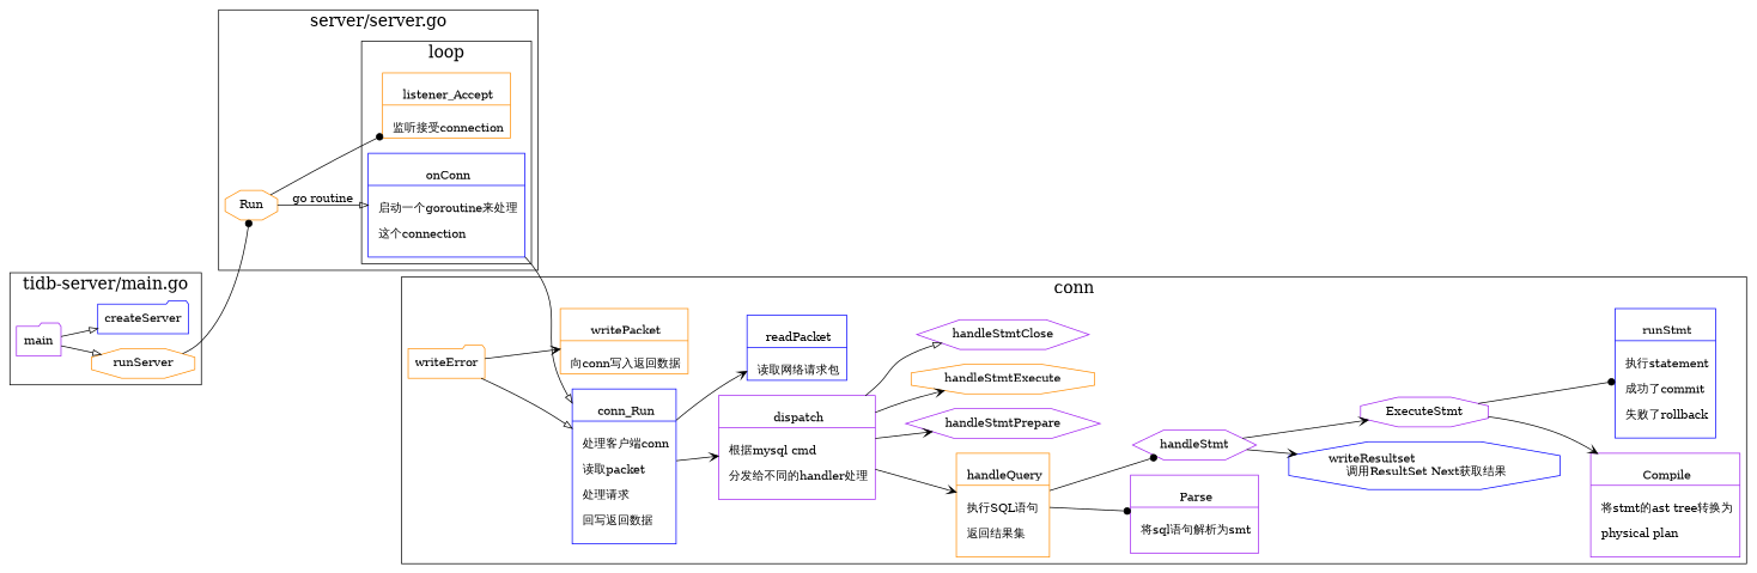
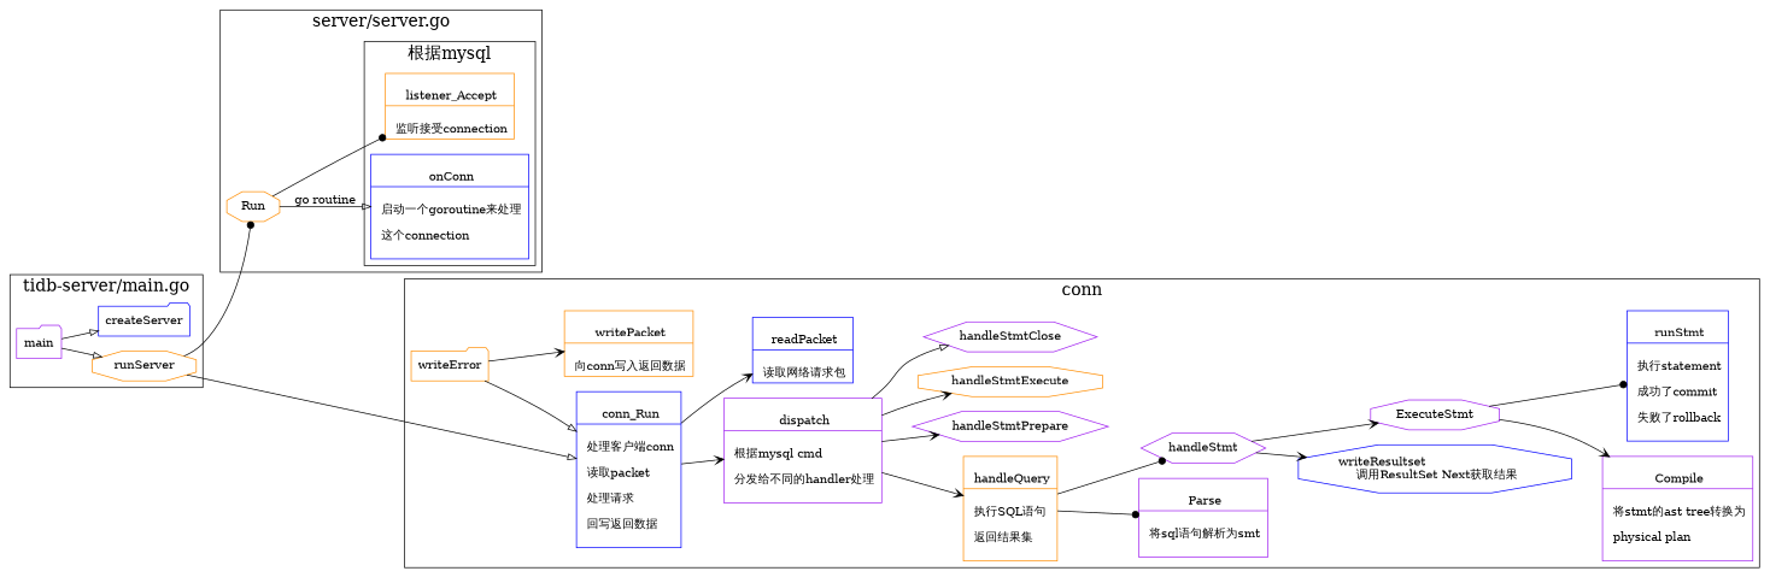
  digraph {
    newrank=true
    rankdir=LR
    node [color=purple shape=record]
    edge [arrowhead=vee]
    main [shape=folder]
    runServer [color=darkorange shape=octagon]
    createServer [color=blue shape=folder]
    n4 [color=blue label="{{\n          onConn|\n          启动一个goroutine来处理\l\n          这个connection\l\n        }}"]
    n5 [color=darkorange label="{{\n          listener_Accept|\n          监听接受connection\n        }}"]
    n6 [color=darkorange label=Run shape=octagon]
    n7 [color=blue label="{{\n        conn_Run|\n        处理客户端conn\l\n        读取packet\l\n        处理请求\l\n        回写返回数据\l\n      }}"]
    n8 [label="{{\n        dispatch|\n        根据mysql cmd\l\n        分发给不同的handler处理\l\n      }}"]
    writeError [color=darkorange shape=folder]
    n10 [color=blue label="{{\n        readPacket|\n        读取网络请求包\n      }}"]
    n11 [color=darkorange label="{{\n        handleQuery|\n        执行SQL语句\l\n        返回结果集\l\n      }}"]
    handleStmtPrepare [shape=hexagon]
    handleStmtExecute [color=darkorange shape=octagon]
    handleStmtClose [shape=hexagon]
    n15 [color=darkorange label="{{\n        writePacket|\n        向conn写入返回数据\n      }}"]
    n16 [label="{{\n        Parse|\n        将sql语句解析为smt\l\n      }}"]
    handleStmt [shape=hexagon]
    n18 [color=blue label="writeResultset\l 调用ResultSet Next获取结果" shape=octagon]
    ExecuteStmt [shape=octagon]
    n20 [label="{{\n        Compile|\n        将stmt的ast tree转换为\l\n        physical plan\l\n      }}"]
    n21 [color=blue label="{{\n        runStmt|\n        执行statement\l\n        成功了commit\l\n        失败了rollback\l\n      }}"]
    subgraph cluster_1 {
      fontsize=20
      label="tidb-server/main.go"
      main
      runServer
      createServer
    }
    subgraph cluster_2 {
      fontsize=20
      label="server/server.go"
      n6
      subgraph cluster_3 {
        fontsize=20
-       label=loop
+       label="根据mysql"
        n4
        n5
      }
    }
    subgraph cluster_4 {
      fontsize=20
      label=conn
      n7
      n8
      writeError
      n10
      n11
      handleStmtPrepare
      handleStmtExecute
      handleStmtClose
      n15
      n16
      handleStmt
      n18
      ExecuteStmt
      n20
      n21
    }
    main -> runServer [arrowhead=onormal]
    main -> createServer [arrowhead=onormal]
    runServer -> n6 [arrowhead=dot]
-   n4 -> n7 [arrowhead=onormal]
+   runServer -> n7 [arrowhead=onormal]
    n6 -> n4 [arrowhead=onormal label="go routine"]
    n6 -> n5 [arrowhead=dot]
    n7 -> n8
    n7 -> n10
    n8 -> n11
    n8 -> handleStmtPrepare
    n8 -> handleStmtExecute
    n8 -> handleStmtClose [arrowhead=onormal]
    writeError -> n7 [arrowhead=onormal]
    writeError -> n15
    n11 -> n16 [arrowhead=dot]
    n11 -> handleStmt [arrowhead=dot]
    handleStmt -> n18
    handleStmt -> ExecuteStmt
    ExecuteStmt -> n20
    ExecuteStmt -> n21 [arrowhead=dot]
  }
